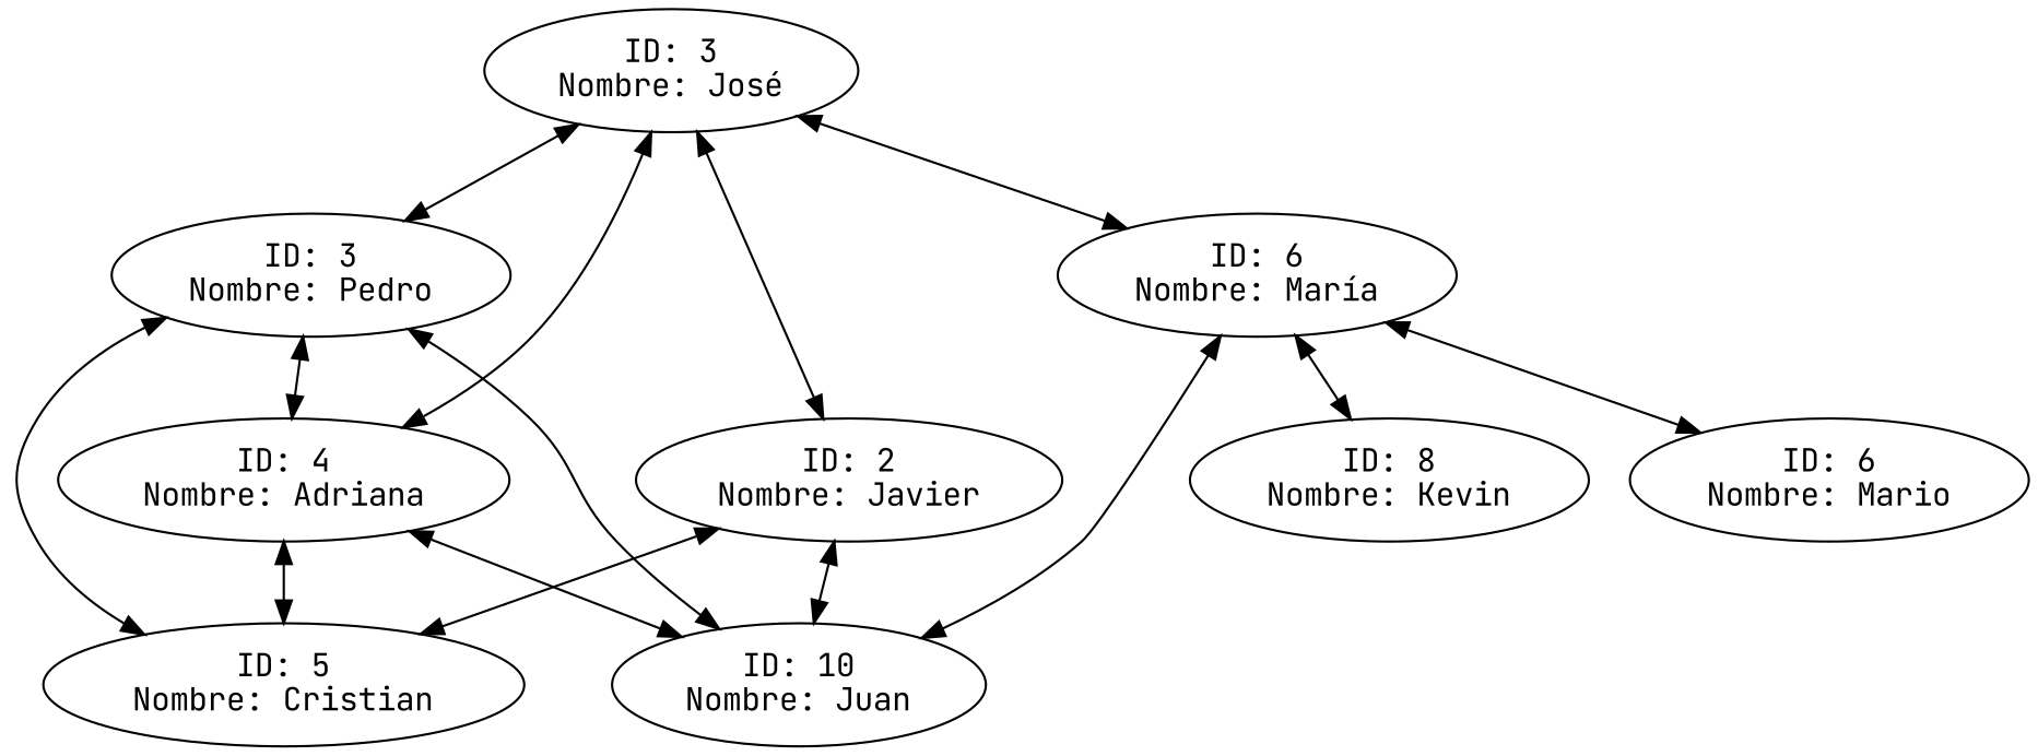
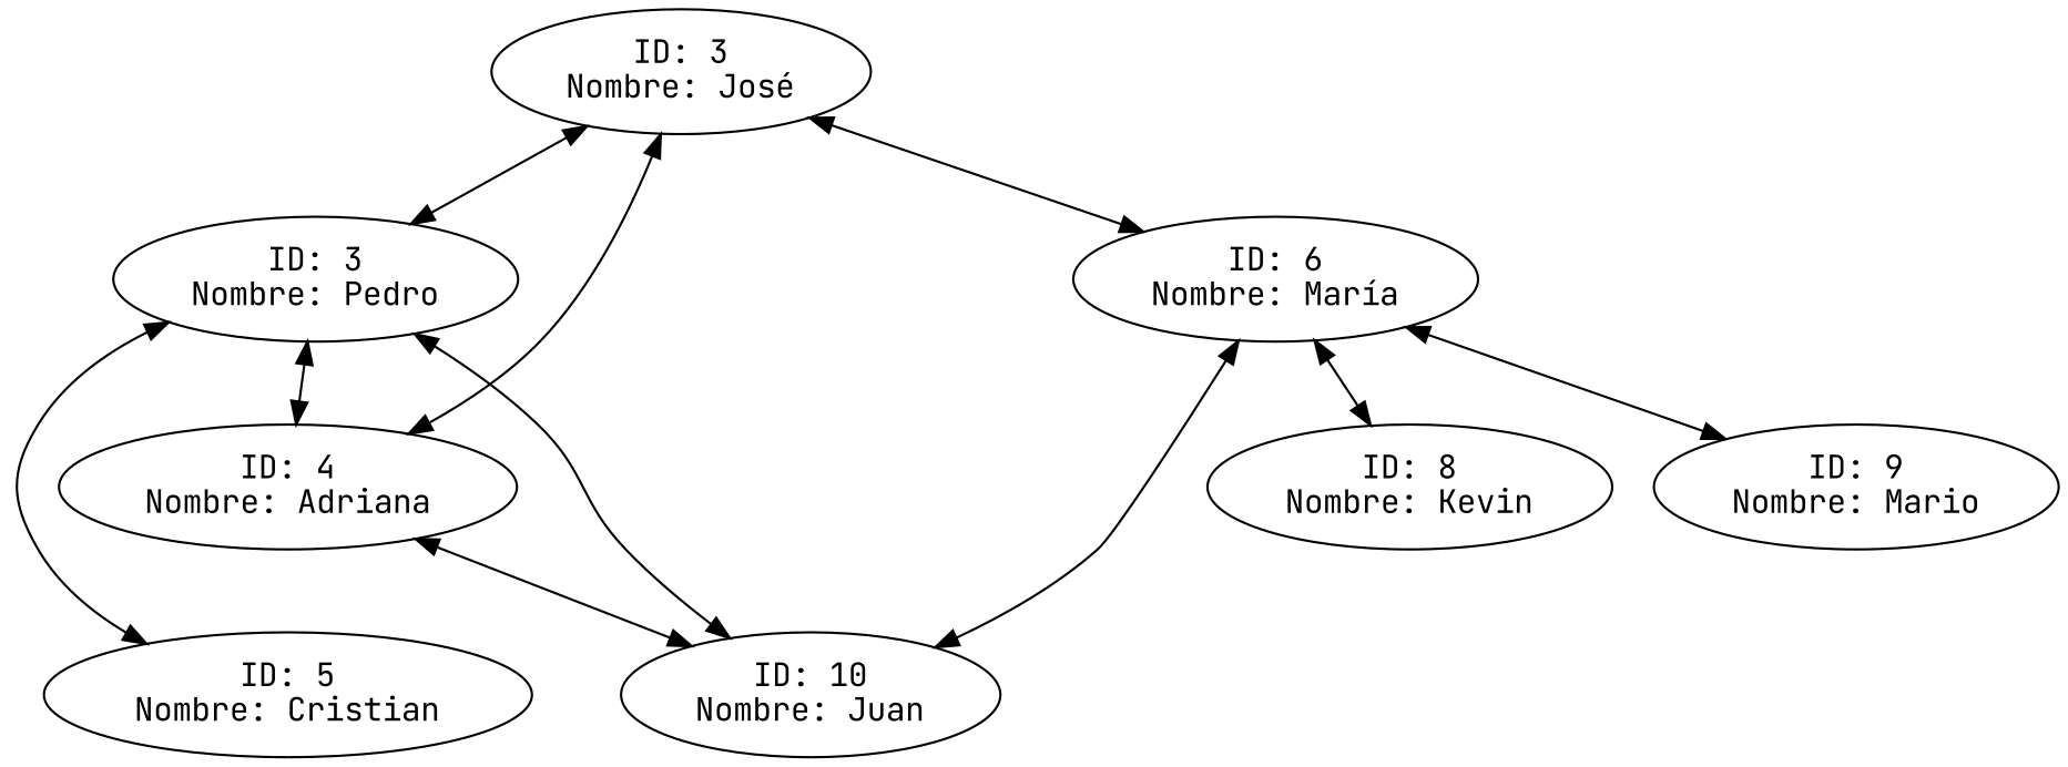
  digraph {
    fontname="JetBrains Mono"
    node [fontname="JetBrains Mono"]
    edge [dir=both fontname="JetBrains Mono"]
    n1 [label="ID: 3\nNombre: José"]
-   n2 [label="ID: 2\nNombre: Javier"]
    n3 [label="ID: 3\nNombre: Pedro"]
    n4 [label="ID: 4\nNombre: Adriana"]
    n5 [label="ID: 6\nNombre: María"]
    n6 [label="ID: 5\nNombre: Cristian"]
    n7 [label="ID: 10\nNombre: Juan"]
    n8 [label="ID: 8\nNombre: Kevin"]
-   n9 [label="ID: 6\nNombre: Mario"]
-   n1 -> n2
+   n9 [label="ID: 9\nNombre: Mario"]
    n1 -> n3
    n1 -> n4
    n1 -> n5
-   n2 -> n6
-   n2 -> n7
    n3 -> n4
    n3 -> n6
    n3 -> n7
-   n4 -> n6
    n4 -> n7
    n5 -> n7
    n5 -> n8
    n5 -> n9
  }
